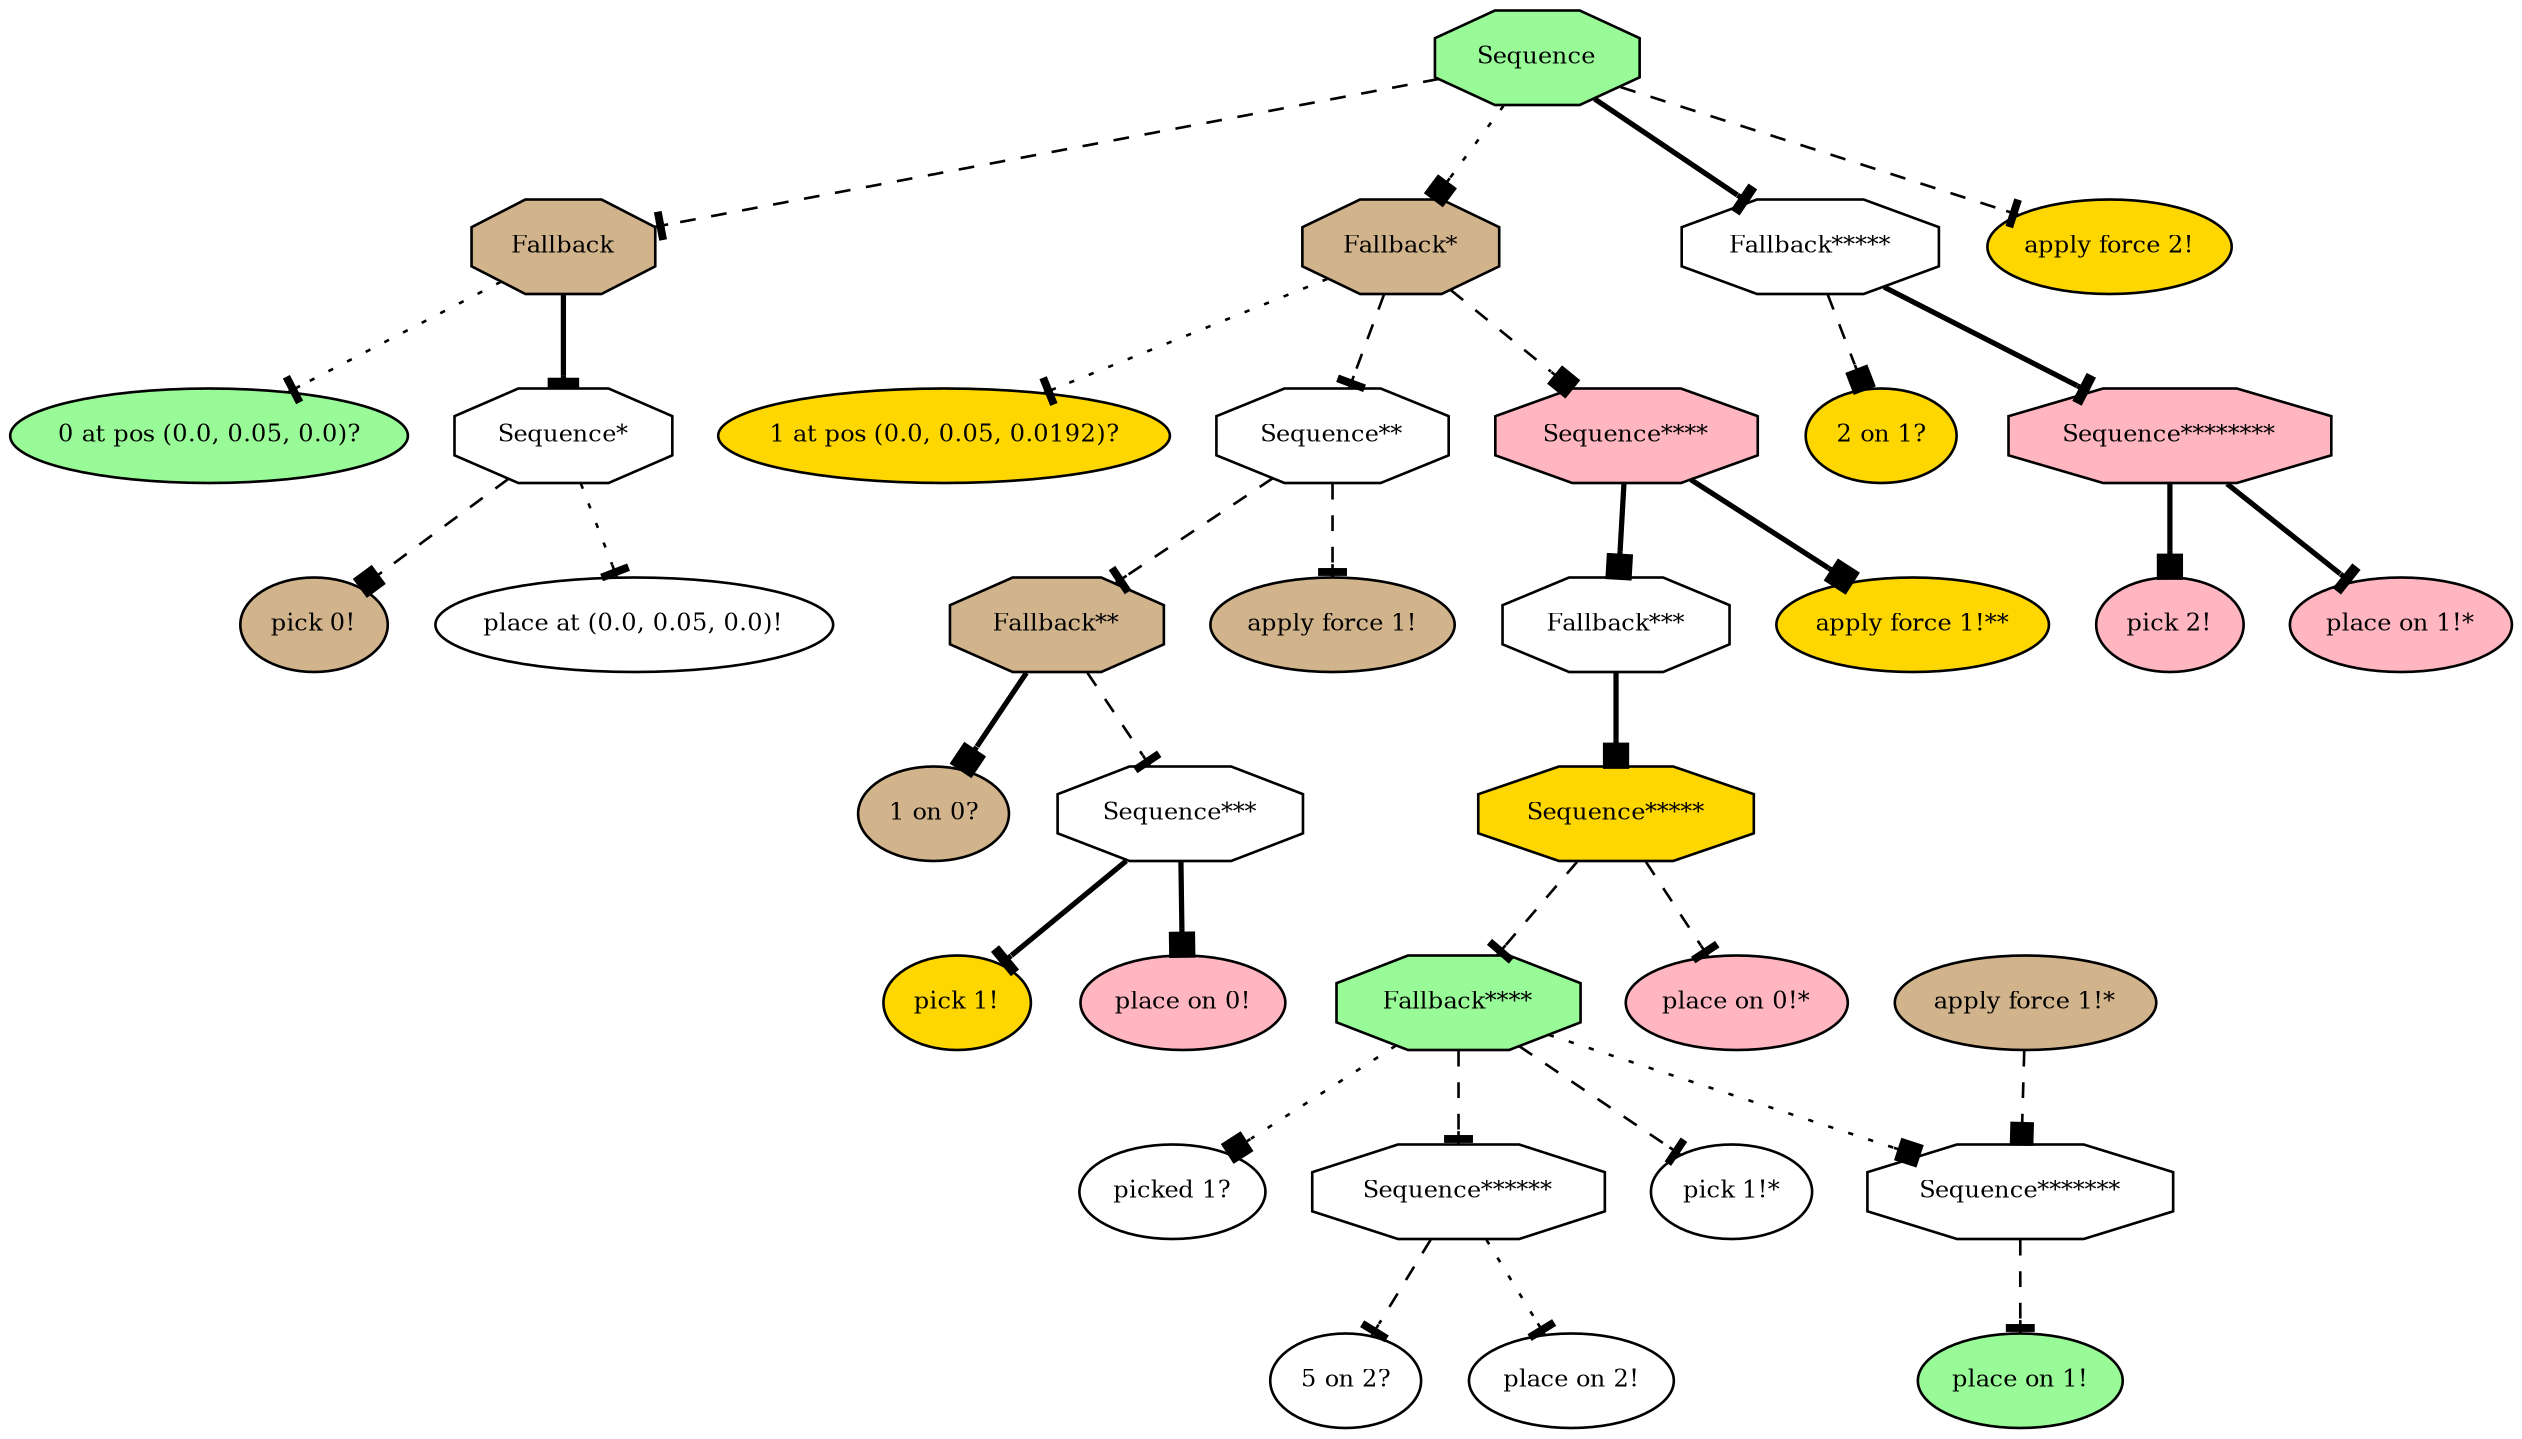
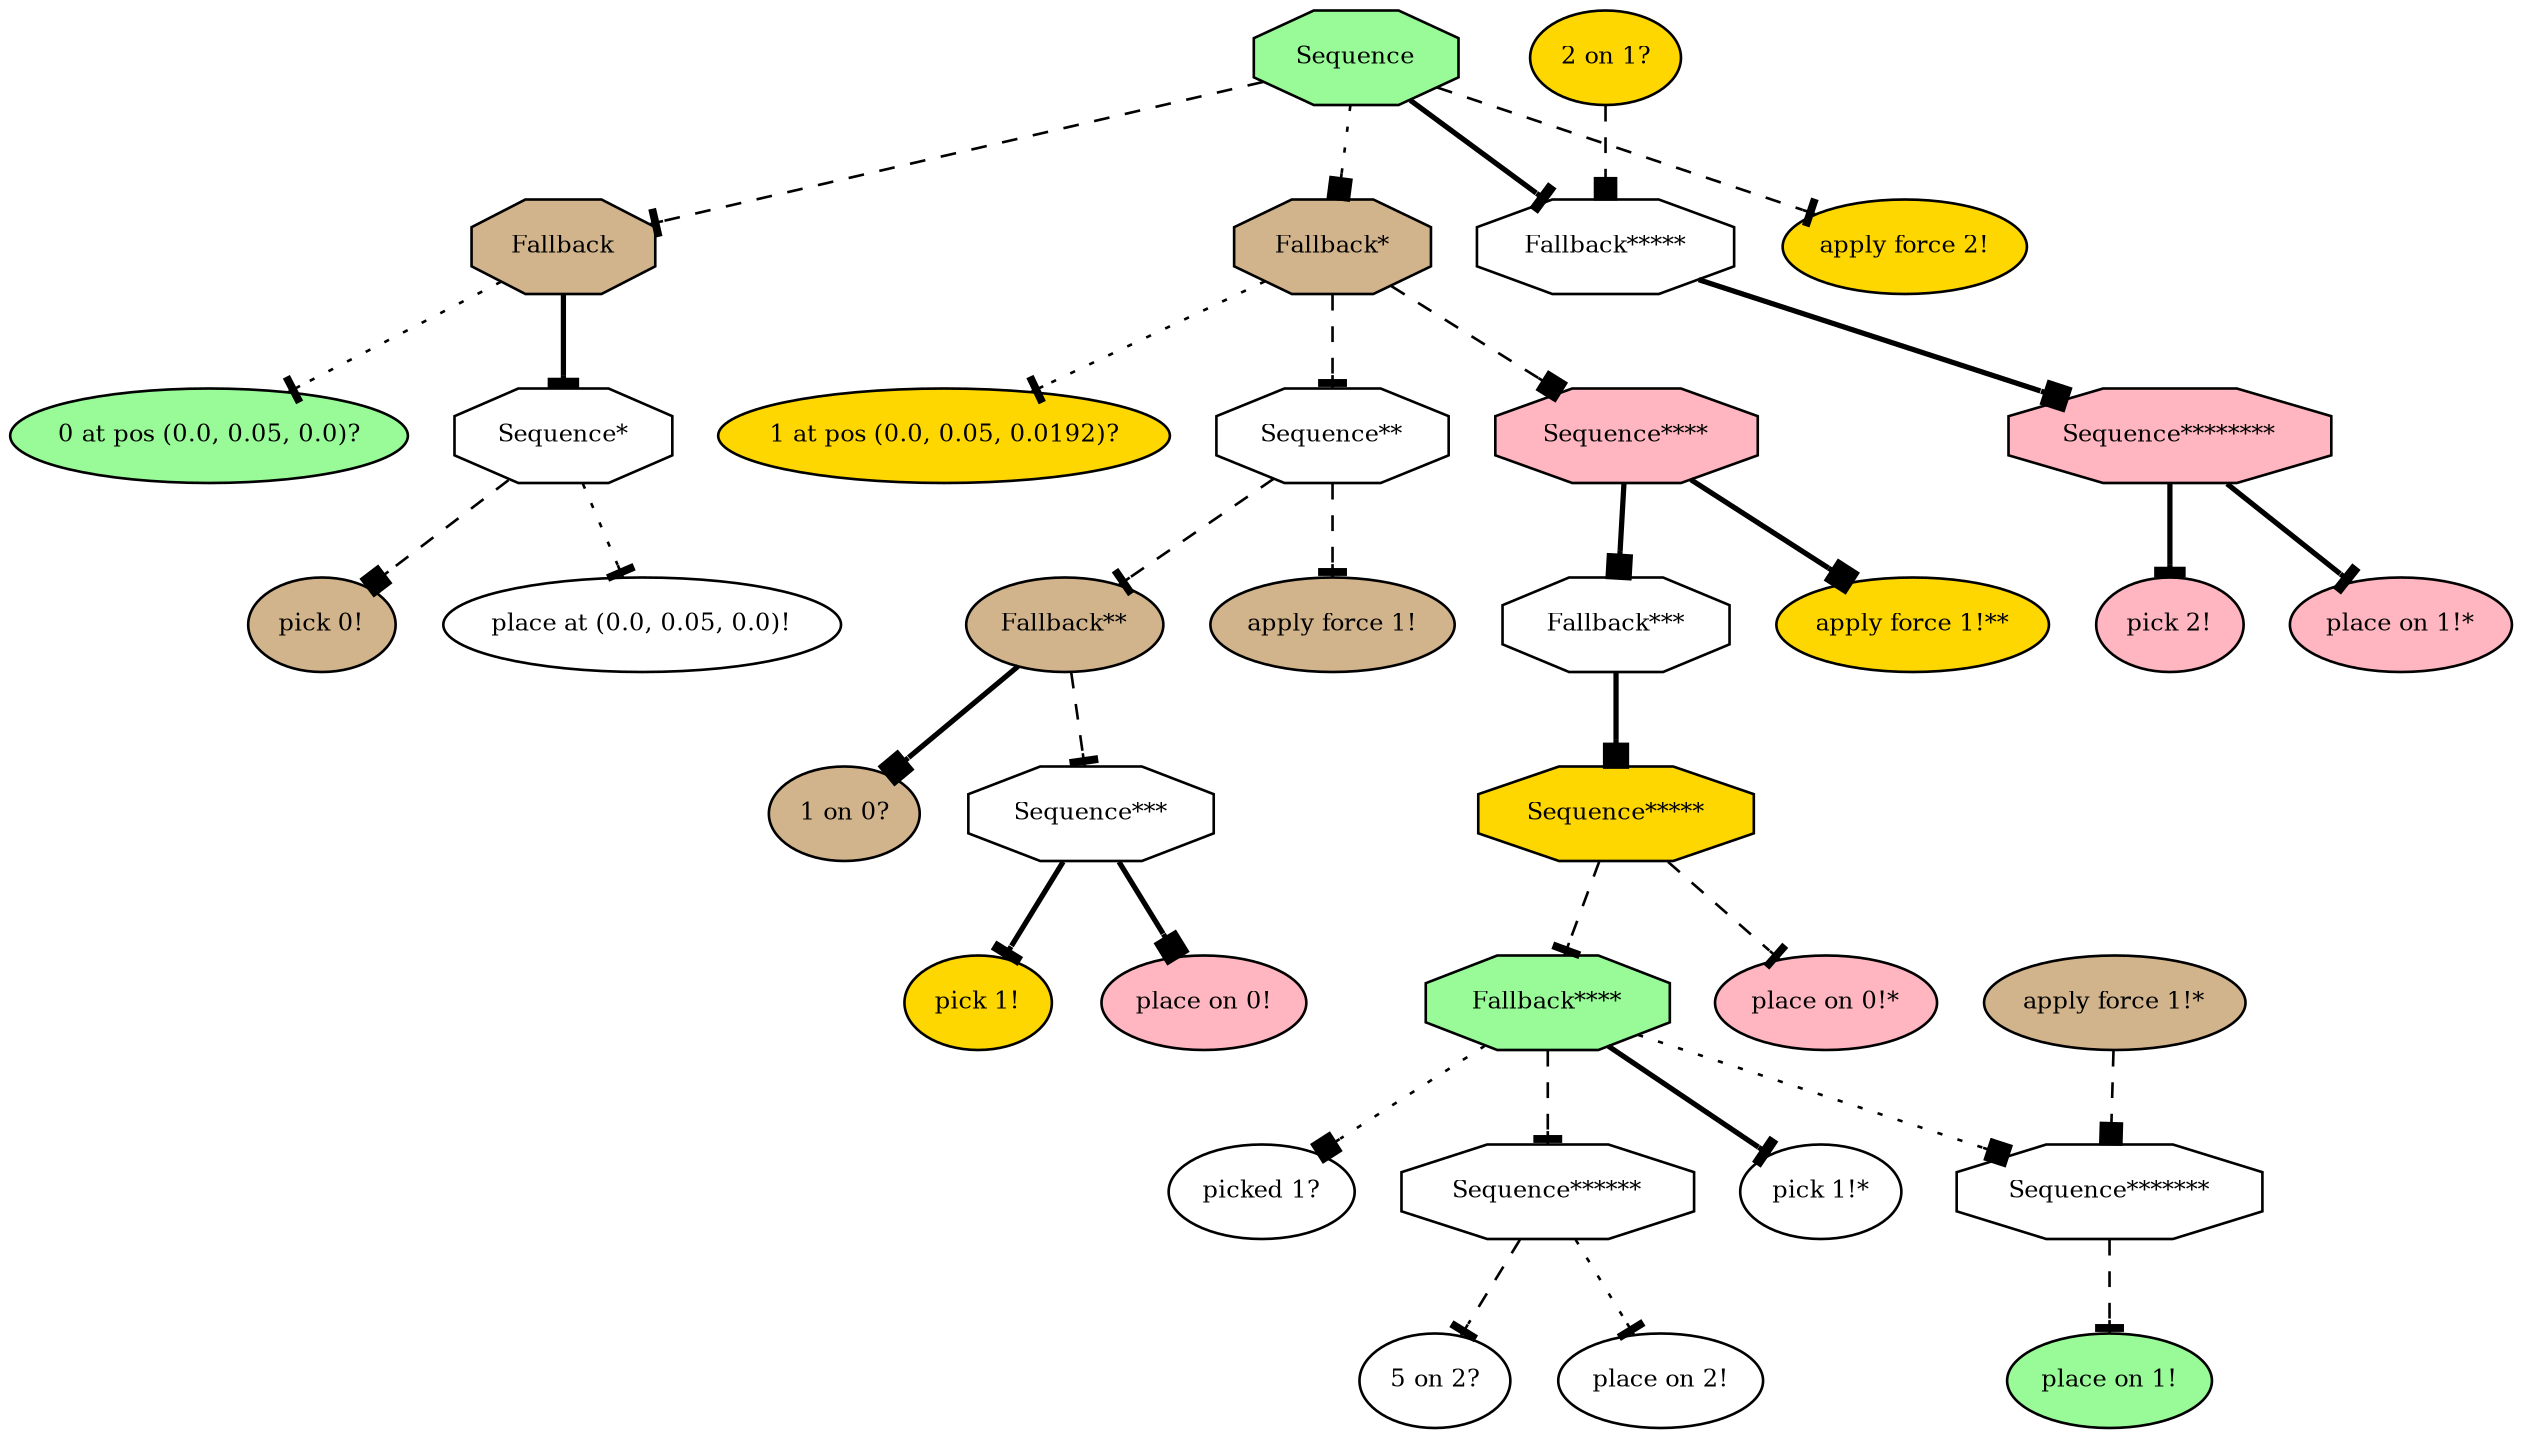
  digraph {
    fontname="times-roman"
    ordering=out
    node [fillcolor=white fontcolor=black fontname="times-roman" fontsize=9 shape=ellipse style=filled]
    edge [arrowhead=tee fontname="times-roman" style=dashed]
    n1 [fillcolor=palegreen label=Sequence shape=octagon]
    n2 [fillcolor=tan label=Fallback shape=octagon]
    n3 [fillcolor=tan label="Fallback*" shape=octagon]
    n4 [label="Fallback*****" shape=octagon]
    n5 [fillcolor=gold label="apply force 2!"]
    n6 [fillcolor=palegreen label="0 at pos (0.0, 0.05, 0.0)?"]
    n7 [label="Sequence*" shape=octagon]
    n8 [fillcolor=gold label="1 at pos (0.0, 0.05, 0.0192)?"]
    n9 [label="Sequence**" shape=octagon]
    n10 [fillcolor=lightpink label="Sequence****" shape=octagon]
    n11 [fillcolor=gold label="2 on 1?"]
    n12 [fillcolor=lightpink label="Sequence********" shape=octagon]
    n13 [fillcolor=tan label="pick 0!"]
    n14 [label="place at (0.0, 0.05, 0.0)!"]
-   n15 [fillcolor=tan label="Fallback**" shape=octagon]
+   n15 [fillcolor=tan label="Fallback**"]
    n16 [fillcolor=tan label="apply force 1!"]
    n17 [label="Fallback***" shape=octagon]
    n18 [fillcolor=gold label="apply force 1!**"]
    n19 [fillcolor=tan label="1 on 0?"]
    n20 [label="Sequence***" shape=octagon]
    n21 [fillcolor=gold label="pick 1!"]
    n22 [fillcolor=lightpink label="place on 0!"]
    n23 [fillcolor=gold label="Sequence*****" shape=octagon]
    n24 [fillcolor=palegreen label="Fallback****" shape=octagon]
    n25 [fillcolor=lightpink label="place on 0!*"]
    n26 [label="picked 1?"]
    n27 [label="Sequence******" shape=octagon]
    n28 [label="pick 1!*"]
    n29 [label="Sequence*******" shape=octagon]
    n30 [label="5 on 2?"]
    n31 [label="place on 2!"]
    n32 [fillcolor=palegreen label="place on 1!"]
    n33 [fillcolor=tan label="apply force 1!*"]
    n34 [fillcolor=lightpink label="pick 2!"]
    n35 [fillcolor=lightpink label="place on 1!*"]
    n1 -> n2
    n1 -> n3 [arrowhead=box style=dotted]
    n1 -> n4 [style=bold]
    n1 -> n5
    n2 -> n6 [style=dotted]
    n2 -> n7 [style=bold]
    n3 -> n8 [style=dotted]
    n3 -> n9
    n3 -> n10 [arrowhead=box]
-   n4 -> n11 [arrowhead=box]
-   n4 -> n12 [style=bold]
+   n11 -> n4 [arrowhead=box]
+   n4 -> n12 [arrowhead=box style=bold]
    n7 -> n13 [arrowhead=box]
    n7 -> n14 [style=dotted]
    n9 -> n15
    n9 -> n16
    n10 -> n17 [arrowhead=box style=bold]
    n10 -> n18 [arrowhead=box style=bold]
-   n12 -> n34 [arrowhead=box style=bold]
+   n12 -> n34 [style=bold]
    n12 -> n35 [style=bold]
    n15 -> n19 [arrowhead=box style=bold]
    n15 -> n20
    n17 -> n23 [arrowhead=box style=bold]
    n20 -> n21 [style=bold]
    n20 -> n22 [arrowhead=box style=bold]
    n23 -> n24
    n23 -> n25
    n24 -> n26 [arrowhead=box style=dotted]
    n24 -> n27
-   n24 -> n28
+   n24 -> n28 [style=bold]
    n24 -> n29 [arrowhead=box style=dotted]
    n27 -> n30
    n27 -> n31 [style=dotted]
    n29 -> n32
    n33 -> n29 [arrowhead=box]
  }
